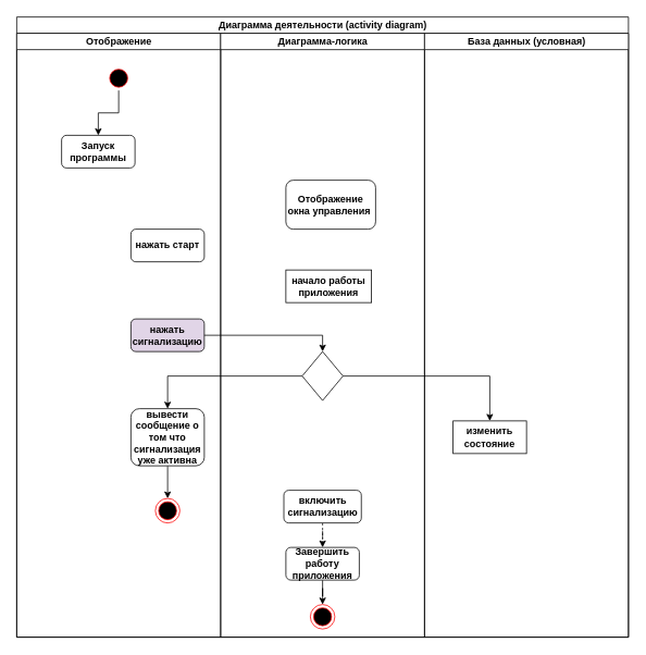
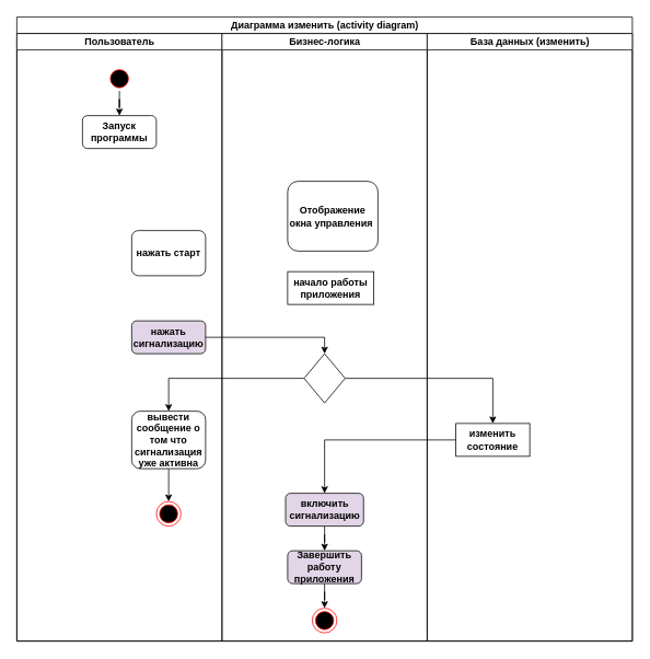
  <mxCell id="0" />
  <mxCell id="1" parent="0" />
- <mxCell id="2" value="Диаграмма деятельности (activity diagram)" style="swimlane;html=1;childLayout=stackLayout;resizeParent=1;resizeParentMax=0;startSize=20;" parent="1" vertex="1"><mxGeometry x="20" y="20" width="750" height="760" as="geometry" /></mxCell>
- <mxCell id="3" value="Отображение" style="swimlane;html=1;startSize=20;" parent="2" vertex="1"><mxGeometry y="20" width="250" height="740" as="geometry" /></mxCell>
+ <mxCell id="2" value="Диаграмма изменить (activity diagram)" style="swimlane;html=1;childLayout=stackLayout;resizeParent=1;resizeParentMax=0;startSize=20;" parent="1" vertex="1"><mxGeometry x="20" y="20" width="750" height="760" as="geometry" /></mxCell>
+ <mxCell id="3" value="Пользователь" style="swimlane;html=1;startSize=20;" parent="2" vertex="1"><mxGeometry y="20" width="250" height="740" as="geometry" /></mxCell>
  <mxCell id="4" style="edgeStyle=orthogonalEdgeStyle;rounded=0;orthogonalLoop=1;jettySize=auto;html=1;entryX=0.5;entryY=0;entryDx=0;entryDy=0;" parent="3" source="5" target="6" edge="1"><mxGeometry relative="1" as="geometry" /></mxCell>
  <mxCell id="5" value="" style="ellipse;html=1;shape=startState;fillColor=#000000;strokeColor=#ff0000;" parent="3" vertex="1"><mxGeometry x="110" y="40" width="30" height="30" as="geometry" /></mxCell>
- <mxCell id="6" value="&lt;b&gt;Запуск программы&lt;/b&gt;" style="rounded=1;whiteSpace=wrap;html=1;" parent="3" vertex="1"><mxGeometry x="55" y="125" width="90" height="40" as="geometry" /></mxCell>
- <mxCell id="7" value="&lt;b&gt;нажать старт&lt;/b&gt;" style="rounded=1;whiteSpace=wrap;html=1;" parent="3" vertex="1"><mxGeometry x="140" y="240" width="90" height="40" as="geometry" /></mxCell>
+ <mxCell id="6" value="&lt;b&gt;Запуск программы&lt;/b&gt;" style="rounded=1;whiteSpace=wrap;html=1;" parent="3" vertex="1"><mxGeometry x="80" y="100" width="90" height="40" as="geometry" /></mxCell>
+ <mxCell id="7" value="&lt;b&gt;нажать старт&lt;/b&gt;" style="rounded=1;whiteSpace=wrap;html=1;" parent="3" vertex="1"><mxGeometry x="140" y="240" width="90" height="55" as="geometry" /></mxCell>
  <mxCell id="8" value="&lt;b&gt;нажать сигнализацию&lt;/b&gt;" style="rounded=1;whiteSpace=wrap;html=1;fillColor=#e1d5e7;" parent="3" vertex="1"><mxGeometry x="140" y="350" width="90" height="40" as="geometry" /></mxCell>
  <mxCell id="9" style="edgeStyle=orthogonalEdgeStyle;rounded=0;orthogonalLoop=1;jettySize=auto;html=1;entryX=0.5;entryY=0;entryDx=0;entryDy=0;" parent="3" source="10" target="11" edge="1"><mxGeometry relative="1" as="geometry" /></mxCell>
  <mxCell id="10" value="&lt;b&gt;вывести сообщение о том что сигнализация уже активна&lt;/b&gt;" style="rounded=1;whiteSpace=wrap;html=1;" parent="3" vertex="1"><mxGeometry x="140" y="460" width="90" height="70" as="geometry" /></mxCell>
  <mxCell id="11" value="" style="ellipse;html=1;shape=endState;fillColor=#000000;strokeColor=#ff0000;" parent="3" vertex="1"><mxGeometry x="170" y="570" width="30" height="30" as="geometry" /></mxCell>
- <mxCell id="12" value="Диаграмма-логика" style="swimlane;html=1;startSize=20;" parent="2" vertex="1"><mxGeometry x="250" y="20" width="250" height="740" as="geometry" /></mxCell>
- <mxCell id="13" value="&lt;b&gt;Отображение окна управления&amp;nbsp;&lt;/b&gt;" style="rounded=1;whiteSpace=wrap;html=1;" parent="12" vertex="1"><mxGeometry x="80" y="180" width="110" height="60" as="geometry" /></mxCell>
+ <mxCell id="12" value="Бизнес-логика" style="swimlane;html=1;startSize=20;" parent="2" vertex="1"><mxGeometry x="250" y="20" width="250" height="740" as="geometry" /></mxCell>
+ <mxCell id="13" value="&lt;b&gt;Отображение окна управления&amp;nbsp;&lt;/b&gt;" style="rounded=1;whiteSpace=wrap;html=1;" parent="12" vertex="1"><mxGeometry x="80" y="180" width="110" height="85" as="geometry" /></mxCell>
  <mxCell id="14" value="&lt;b&gt;начало работы приложения&lt;/b&gt;" style="whiteSpace=wrap;html=1;rounded=0;" parent="12" vertex="1"><mxGeometry x="80" y="290" width="105" height="40" as="geometry" /></mxCell>
  <mxCell id="15" style="edgeStyle=orthogonalEdgeStyle;rounded=0;orthogonalLoop=1;jettySize=auto;html=1;entryX=0.5;entryY=0;entryDx=0;entryDy=0;" parent="12" source="16" target="17" edge="1"><mxGeometry relative="1" as="geometry" /></mxCell>
- <mxCell id="16" value="&lt;b&gt;Завершить работу приложения&lt;/b&gt;" style="rounded=1;whiteSpace=wrap;html=1;" parent="12" vertex="1"><mxGeometry x="80" y="630" width="90" height="40" as="geometry" /></mxCell>
+ <mxCell id="16" value="&lt;b&gt;Завершить работу приложения&lt;/b&gt;" style="rounded=1;whiteSpace=wrap;html=1;fillColor=#e1d5e7;" parent="12" vertex="1"><mxGeometry x="80" y="630" width="90" height="40" as="geometry" /></mxCell>
  <mxCell id="17" value="" style="ellipse;html=1;shape=endState;fillColor=#000000;strokeColor=#ff0000;" parent="12" vertex="1"><mxGeometry x="110" y="700" width="30" height="30" as="geometry" /></mxCell>
- <mxCell id="18" style="edgeStyle=orthogonalEdgeStyle;rounded=0;orthogonalLoop=1;jettySize=auto;html=1;entryX=0.5;entryY=0;entryDx=0;entryDy=0;dashed=1;" parent="12" source="19" target="16" edge="1"><mxGeometry relative="1" as="geometry" /></mxCell>
- <mxCell id="19" value="&lt;b&gt;включить сигнализацию&lt;/b&gt;" style="rounded=1;whiteSpace=wrap;html=1;" parent="12" vertex="1"><mxGeometry x="77.5" y="560" width="95" height="40" as="geometry" /></mxCell>
+ <mxCell id="18" style="edgeStyle=orthogonalEdgeStyle;rounded=0;orthogonalLoop=1;jettySize=auto;html=1;entryX=0.5;entryY=0;entryDx=0;entryDy=0;" parent="12" source="19" target="16" edge="1"><mxGeometry relative="1" as="geometry" /></mxCell>
+ <mxCell id="19" value="&lt;b&gt;включить сигнализацию&lt;/b&gt;" style="rounded=1;whiteSpace=wrap;html=1;fillColor=#e1d5e7;" parent="12" vertex="1"><mxGeometry x="77.5" y="560" width="95" height="40" as="geometry" /></mxCell>
  <mxCell id="20" value="" style="rhombus;whiteSpace=wrap;html=1;" parent="12" vertex="1"><mxGeometry x="100" y="390" width="50" height="60" as="geometry" /></mxCell>
- <mxCell id="21" value="База данных (условная)" style="swimlane;html=1;startSize=20;" parent="2" vertex="1"><mxGeometry x="500" y="20" width="250" height="740" as="geometry" /></mxCell>
+ <mxCell id="21" value="База данных (изменить)" style="swimlane;html=1;startSize=20;" parent="2" vertex="1"><mxGeometry x="500" y="20" width="250" height="740" as="geometry" /></mxCell>
  <mxCell id="22" value="&lt;b&gt;изменить состояние&lt;/b&gt;" style="whiteSpace=wrap;html=1;rounded=0;" vertex="1" parent="21"><mxGeometry x="35" y="475" width="90" height="40" as="geometry" /></mxCell>
  <mxCell id="23" style="edgeStyle=orthogonalEdgeStyle;rounded=0;orthogonalLoop=1;jettySize=auto;html=1;entryX=0.5;entryY=0;entryDx=0;entryDy=0;" parent="2" source="8" target="20" edge="1"><mxGeometry relative="1" as="geometry" /></mxCell>
  <mxCell id="24" style="edgeStyle=orthogonalEdgeStyle;rounded=0;orthogonalLoop=1;jettySize=auto;html=1;entryX=0.5;entryY=0;entryDx=0;entryDy=0;" parent="2" source="20" target="10" edge="1"><mxGeometry relative="1" as="geometry" /></mxCell>
  <mxCell id="25" style="edgeStyle=orthogonalEdgeStyle;rounded=0;orthogonalLoop=1;jettySize=auto;html=1;entryX=0.5;entryY=0;entryDx=0;entryDy=0;" edge="1" parent="2" source="20" target="22"><mxGeometry relative="1" as="geometry" /></mxCell>
+ <mxCell id="26" style="edgeStyle=orthogonalEdgeStyle;rounded=0;orthogonalLoop=1;jettySize=auto;html=1;entryX=0.5;entryY=0;entryDx=0;entryDy=0;" edge="1" parent="2" source="22" target="19"><mxGeometry relative="1" as="geometry" /></mxCell>
